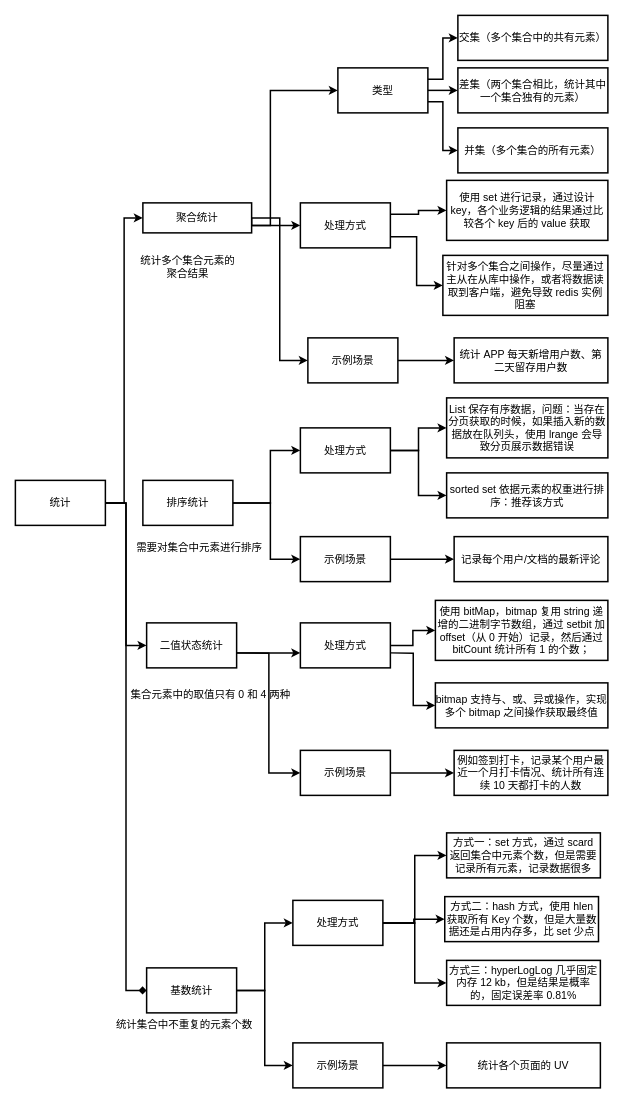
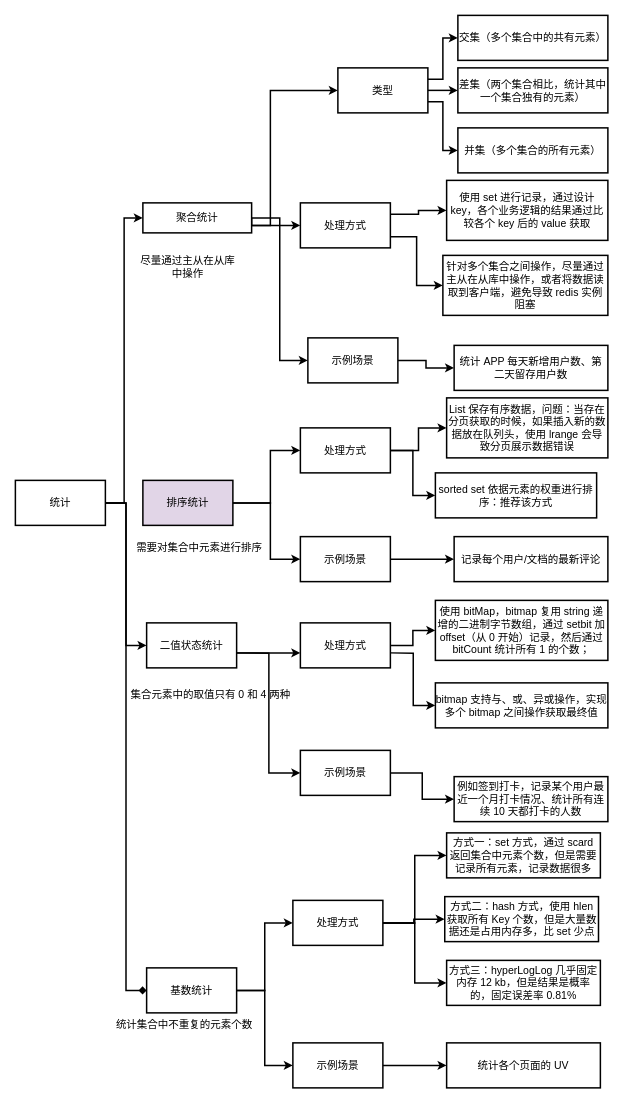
  <mxCell id="0" />
  <mxCell id="1" parent="0" />
  <mxCell id="2" style="edgeStyle=orthogonalEdgeStyle;rounded=0;orthogonalLoop=1;jettySize=auto;html=1;exitX=1;exitY=0.5;exitDx=0;exitDy=0;entryX=0;entryY=0.5;entryDx=0;entryDy=0;fontStyle=0;strokeWidth=2;fontSize=14;" parent="1" source="5" target="9" edge="1"><mxGeometry relative="1" as="geometry" /></mxCell>
  <mxCell id="3" style="edgeStyle=orthogonalEdgeStyle;rounded=0;orthogonalLoop=1;jettySize=auto;html=1;exitX=1;exitY=0.5;exitDx=0;exitDy=0;entryX=0;entryY=0.5;entryDx=0;entryDy=0;strokeWidth=2;fontSize=14;" parent="1" source="5" target="43" edge="1"><mxGeometry relative="1" as="geometry" /></mxCell>
  <mxCell id="4" style="edgeStyle=orthogonalEdgeStyle;rounded=0;orthogonalLoop=1;jettySize=auto;html=1;exitX=1;exitY=0.5;exitDx=0;exitDy=0;entryX=0;entryY=0.5;entryDx=0;entryDy=0;strokeWidth=2;fontSize=14;endArrow=diamond;" parent="1" source="5" target="15" edge="1"><mxGeometry relative="1" as="geometry" /></mxCell>
  <mxCell id="5" value="统计" style="whiteSpace=wrap;html=1;fontStyle=0;strokeWidth=2;fontSize=14;" parent="1" vertex="1"><mxGeometry x="20" y="640" width="120" height="60" as="geometry" /></mxCell>
  <mxCell id="6" value="" style="edgeStyle=orthogonalEdgeStyle;rounded=0;orthogonalLoop=1;jettySize=auto;html=1;fontStyle=0;strokeWidth=2;fontSize=14;entryX=0;entryY=0.5;entryDx=0;entryDy=0;" parent="1" source="9" target="20" edge="1"><mxGeometry relative="1" as="geometry"><Array as="points"><mxPoint x="360" y="300" /><mxPoint x="360" y="120" /></Array></mxGeometry></mxCell>
  <mxCell id="7" style="edgeStyle=orthogonalEdgeStyle;rounded=0;orthogonalLoop=1;jettySize=auto;html=1;exitX=1;exitY=0.5;exitDx=0;exitDy=0;entryX=0;entryY=0.5;entryDx=0;entryDy=0;fontStyle=0;strokeWidth=2;fontSize=14;" parent="1" source="9" target="26" edge="1"><mxGeometry relative="1" as="geometry"><mxPoint x="370" y="370" as="targetPoint" /><Array as="points"><mxPoint x="390" y="300" /><mxPoint x="390" y="300" /></Array></mxGeometry></mxCell>
  <mxCell id="8" style="edgeStyle=orthogonalEdgeStyle;rounded=0;orthogonalLoop=1;jettySize=auto;html=1;exitX=1;exitY=0.5;exitDx=0;exitDy=0;entryX=0;entryY=0.5;entryDx=0;entryDy=0;strokeWidth=2;fontSize=14;" parent="1" source="9" target="31" edge="1"><mxGeometry relative="1" as="geometry" /></mxCell>
  <mxCell id="9" value="聚合统计" style="whiteSpace=wrap;html=1;fontStyle=0;strokeWidth=2;fontSize=14;" parent="1" vertex="1"><mxGeometry x="190" y="270" width="145" height="40" as="geometry" /></mxCell>
  <mxCell id="10" style="edgeStyle=orthogonalEdgeStyle;rounded=0;orthogonalLoop=1;jettySize=auto;html=1;exitX=1;exitY=0.5;exitDx=0;exitDy=0;entryX=0;entryY=0.5;entryDx=0;entryDy=0;strokeWidth=2;fontSize=14;" parent="1" source="12" target="35" edge="1"><mxGeometry relative="1" as="geometry"><Array as="points"><mxPoint x="360" y="670" /><mxPoint x="360" y="600" /></Array></mxGeometry></mxCell>
  <mxCell id="11" style="edgeStyle=orthogonalEdgeStyle;rounded=0;orthogonalLoop=1;jettySize=auto;html=1;exitX=1;exitY=0.5;exitDx=0;exitDy=0;entryX=0;entryY=0.5;entryDx=0;entryDy=0;strokeWidth=2;fontSize=14;" parent="1" source="12" target="39" edge="1"><mxGeometry relative="1" as="geometry"><Array as="points"><mxPoint x="360" y="670" /><mxPoint x="360" y="745" /></Array></mxGeometry></mxCell>
- <mxCell id="12" value="排序统计" style="whiteSpace=wrap;html=1;fontStyle=0;strokeWidth=2;fontSize=14;" parent="1" vertex="1"><mxGeometry x="190" y="640" width="120" height="60" as="geometry" /></mxCell>
+ <mxCell id="12" value="排序统计" style="whiteSpace=wrap;html=1;fontStyle=0;strokeWidth=2;fontSize=14;fillColor=#e1d5e7;" parent="1" vertex="1"><mxGeometry x="190" y="640" width="120" height="60" as="geometry" /></mxCell>
  <mxCell id="13" style="edgeStyle=orthogonalEdgeStyle;rounded=0;orthogonalLoop=1;jettySize=auto;html=1;exitX=1;exitY=0.5;exitDx=0;exitDy=0;entryX=0;entryY=0.5;entryDx=0;entryDy=0;strokeWidth=2;fontSize=14;" parent="1" source="15" target="57" edge="1"><mxGeometry relative="1" as="geometry" /></mxCell>
  <mxCell id="14" style="edgeStyle=orthogonalEdgeStyle;rounded=0;orthogonalLoop=1;jettySize=auto;html=1;exitX=1;exitY=0.5;exitDx=0;exitDy=0;entryX=0;entryY=0.5;entryDx=0;entryDy=0;strokeWidth=2;fontSize=14;" parent="1" source="15" target="62" edge="1"><mxGeometry relative="1" as="geometry" /></mxCell>
  <mxCell id="15" value="基数统计" style="whiteSpace=wrap;html=1;fontStyle=0;strokeWidth=2;fontSize=14;" parent="1" vertex="1"><mxGeometry x="195" y="1290" width="120" height="60" as="geometry" /></mxCell>
- <mxCell id="16" value="统计多个集合元素的聚合结果" style="text;html=1;strokeColor=none;fillColor=none;align=center;verticalAlign=middle;whiteSpace=wrap;rounded=0;fontStyle=0;strokeWidth=2;fontSize=14;" parent="1" vertex="1"><mxGeometry x="185" y="330" width="130" height="50" as="geometry" /></mxCell>
+ <mxCell id="16" value="尽量通过主从在从库中操作" style="text;html=1;strokeColor=none;fillColor=none;align=center;verticalAlign=middle;whiteSpace=wrap;rounded=0;fontStyle=0;strokeWidth=2;fontSize=14;" parent="1" vertex="1"><mxGeometry x="185" y="330" width="130" height="50" as="geometry" /></mxCell>
  <mxCell id="17" value="" style="edgeStyle=orthogonalEdgeStyle;rounded=0;orthogonalLoop=1;jettySize=auto;html=1;exitX=1;exitY=0.25;exitDx=0;exitDy=0;entryX=0;entryY=0.5;entryDx=0;entryDy=0;fontStyle=0;strokeWidth=2;fontSize=14;" parent="1" source="20" target="21" edge="1"><mxGeometry relative="1" as="geometry" /></mxCell>
  <mxCell id="18" value="" style="edgeStyle=orthogonalEdgeStyle;rounded=0;orthogonalLoop=1;jettySize=auto;html=1;fontStyle=0;strokeWidth=2;fontSize=14;" parent="1" source="20" target="22" edge="1"><mxGeometry relative="1" as="geometry" /></mxCell>
  <mxCell id="19" style="edgeStyle=orthogonalEdgeStyle;rounded=0;orthogonalLoop=1;jettySize=auto;html=1;exitX=1;exitY=0.75;exitDx=0;exitDy=0;entryX=0;entryY=0.5;entryDx=0;entryDy=0;fontStyle=0;strokeWidth=2;fontSize=14;" parent="1" source="20" target="23" edge="1"><mxGeometry relative="1" as="geometry"><mxPoint x="580" as="targetPoint" y="220" /></mxGeometry></mxCell>
  <mxCell id="20" value="类型" style="whiteSpace=wrap;html=1;fontStyle=0;strokeWidth=2;fontSize=14;" parent="1" vertex="1"><mxGeometry x="450" y="90" width="120" height="60" as="geometry" /></mxCell>
  <mxCell id="21" value="交集（多个集合中的共有元素）" style="whiteSpace=wrap;html=1;fontStyle=0;strokeWidth=2;fontSize=14;" parent="1" vertex="1"><mxGeometry x="610" y="20" width="200" height="60" as="geometry" /></mxCell>
  <mxCell id="22" value="差集（两个集合相比，统计其中一个集合独有的元素）" style="whiteSpace=wrap;html=1;fontStyle=0;strokeWidth=2;fontSize=14;" parent="1" vertex="1"><mxGeometry x="610" y="90" width="200" height="60" as="geometry" /></mxCell>
  <mxCell id="23" value="并集（多个集合的所有元素）" style="whiteSpace=wrap;html=1;fontStyle=0;strokeWidth=2;fontSize=14;" parent="1" vertex="1"><mxGeometry x="610" y="170" width="200" height="60" as="geometry" /></mxCell>
  <mxCell id="24" style="edgeStyle=orthogonalEdgeStyle;rounded=0;orthogonalLoop=1;jettySize=auto;html=1;exitX=1;exitY=0.75;exitDx=0;exitDy=0;entryX=0;entryY=0.5;entryDx=0;entryDy=0;fontStyle=0;strokeWidth=2;fontSize=14;" parent="1" source="26" target="28" edge="1"><mxGeometry relative="1" as="geometry" /></mxCell>
  <mxCell id="25" style="edgeStyle=orthogonalEdgeStyle;rounded=0;orthogonalLoop=1;jettySize=auto;html=1;exitX=1;exitY=0.25;exitDx=0;exitDy=0;entryX=0;entryY=0.5;entryDx=0;entryDy=0;fontStyle=0;strokeWidth=2;fontSize=14;" parent="1" source="26" target="27" edge="1"><mxGeometry relative="1" as="geometry" /></mxCell>
  <mxCell id="26" value="处理方式" style="whiteSpace=wrap;html=1;fontStyle=0;strokeWidth=2;fontSize=14;" parent="1" vertex="1"><mxGeometry x="400" y="270" width="120" height="60" as="geometry" /></mxCell>
  <mxCell id="27" value="使用 set 进行记录，通过设计 key，各个业务逻辑的结果通过比较各个 key 后的 value 获取" style="whiteSpace=wrap;html=1;fontStyle=0;strokeWidth=2;fontSize=14;" parent="1" vertex="1"><mxGeometry x="595" y="240" width="215" height="80" as="geometry" /></mxCell>
  <mxCell id="28" value="针对多个集合之间操作，尽量通过主从在从库中操作，或者将数据读取到客户端，避免导致 redis 实例阻塞" style="whiteSpace=wrap;html=1;fontStyle=0;strokeWidth=2;fontSize=14;" parent="1" vertex="1"><mxGeometry x="590" y="340" width="220" height="80" as="geometry" /></mxCell>
  <mxCell id="29" value="需要对集合中元素进行排序" style="text;html=1;align=center;verticalAlign=middle;resizable=0;points=[];autosize=1;strokeColor=none;fillColor=none;fontSize=14;strokeWidth=2;" parent="1" vertex="1"><mxGeometry x="170" y="715" width="190" height="30" as="geometry" /></mxCell>
  <mxCell id="30" style="edgeStyle=orthogonalEdgeStyle;rounded=0;orthogonalLoop=1;jettySize=auto;html=1;exitX=1;exitY=0.5;exitDx=0;exitDy=0;entryX=0;entryY=0.5;entryDx=0;entryDy=0;strokeWidth=2;fontSize=14;" parent="1" source="31" target="32" edge="1"><mxGeometry relative="1" as="geometry" /></mxCell>
  <mxCell id="31" value="示例场景" style="whiteSpace=wrap;html=1;fontStyle=0;strokeWidth=2;fontSize=14;" parent="1" vertex="1"><mxGeometry x="410" y="450" width="120" height="60" as="geometry" /></mxCell>
- <mxCell id="32" value="统计 APP 每天新增用户数、第二天留存用户数" style="whiteSpace=wrap;html=1;fontStyle=0;strokeWidth=2;fontSize=14;" parent="1" vertex="1"><mxGeometry x="605" y="450" width="205" height="60" as="geometry" /></mxCell>
+ <mxCell id="32" value="统计 APP 每天新增用户数、第二天留存用户数" style="whiteSpace=wrap;html=1;fontStyle=0;strokeWidth=2;fontSize=14;" parent="1" vertex="1"><mxGeometry x="605" y="460" width="205" height="60" as="geometry" /></mxCell>
  <mxCell id="33" value="" style="edgeStyle=orthogonalEdgeStyle;rounded=0;orthogonalLoop=1;jettySize=auto;html=1;strokeWidth=2;fontSize=14;" parent="1" source="35" target="36" edge="1"><mxGeometry relative="1" as="geometry" /></mxCell>
  <mxCell id="34" style="edgeStyle=orthogonalEdgeStyle;rounded=0;orthogonalLoop=1;jettySize=auto;html=1;exitX=1;exitY=0.5;exitDx=0;exitDy=0;entryX=0;entryY=0.5;entryDx=0;entryDy=0;strokeWidth=2;fontSize=14;" parent="1" source="35" target="37" edge="1"><mxGeometry relative="1" as="geometry" /></mxCell>
  <mxCell id="35" value="处理方式" style="whiteSpace=wrap;html=1;fontStyle=0;strokeWidth=2;fontSize=14;" parent="1" vertex="1"><mxGeometry x="400" y="570" width="120" height="60" as="geometry" /></mxCell>
  <mxCell id="36" value="List 保存有序数据，问题：当存在分页获取的时候，如果插入新的数据放在队列头，使用 lrange 会导致分页展示数据错误" style="whiteSpace=wrap;html=1;fontSize=14;fontStyle=0;strokeWidth=2;" parent="1" vertex="1"><mxGeometry x="595" y="530" width="215" height="80" as="geometry" /></mxCell>
- <mxCell id="37" value="sorted set 依据元素的权重进行排序：推荐该方式" style="whiteSpace=wrap;html=1;fontSize=14;fontStyle=0;strokeWidth=2;" parent="1" vertex="1"><mxGeometry x="595" y="630" width="215" height="60" as="geometry" /></mxCell>
+ <mxCell id="37" value="sorted set 依据元素的权重进行排序：推荐该方式" style="whiteSpace=wrap;html=1;fontSize=14;fontStyle=0;strokeWidth=2;" parent="1" vertex="1"><mxGeometry x="580" y="630" width="215" height="60" as="geometry" /></mxCell>
  <mxCell id="38" style="edgeStyle=orthogonalEdgeStyle;rounded=0;orthogonalLoop=1;jettySize=auto;html=1;exitX=1;exitY=0.5;exitDx=0;exitDy=0;entryX=0;entryY=0.5;entryDx=0;entryDy=0;strokeWidth=2;fontSize=14;" parent="1" source="39" target="40" edge="1"><mxGeometry relative="1" as="geometry" /></mxCell>
  <mxCell id="39" value="示例场景" style="whiteSpace=wrap;html=1;fontStyle=0;strokeWidth=2;fontSize=14;" parent="1" vertex="1"><mxGeometry x="400" y="715" width="120" height="60" as="geometry" /></mxCell>
  <mxCell id="40" value="记录每个用户/文档的最新评论" style="whiteSpace=wrap;html=1;fontStyle=0;strokeWidth=2;fontSize=14;" parent="1" vertex="1"><mxGeometry x="605" y="715" width="205" height="60" as="geometry" /></mxCell>
  <mxCell id="41" style="edgeStyle=orthogonalEdgeStyle;rounded=0;orthogonalLoop=1;jettySize=auto;html=1;exitX=1;exitY=0.5;exitDx=0;exitDy=0;entryX=0;entryY=0.5;entryDx=0;entryDy=0;strokeWidth=2;fontSize=14;" parent="1" edge="1"><mxGeometry relative="1" as="geometry"><mxPoint x="315" y="870" as="sourcePoint" /><mxPoint x="400" y="870" as="targetPoint" /></mxGeometry></mxCell>
  <mxCell id="42" style="edgeStyle=orthogonalEdgeStyle;rounded=0;orthogonalLoop=1;jettySize=auto;html=1;exitX=1;exitY=0.5;exitDx=0;exitDy=0;entryX=0;entryY=0.5;entryDx=0;entryDy=0;strokeWidth=2;fontSize=14;" parent="1" target="49" edge="1"><mxGeometry relative="1" as="geometry"><mxPoint x="315" y="870" as="sourcePoint" /></mxGeometry></mxCell>
  <mxCell id="43" value="二值状态统计" style="whiteSpace=wrap;html=1;fontStyle=0;strokeWidth=2;fontSize=14;" parent="1" vertex="1"><mxGeometry x="195" y="830" width="120" height="60" as="geometry" /></mxCell>
  <mxCell id="44" value="" style="edgeStyle=orthogonalEdgeStyle;rounded=0;orthogonalLoop=1;jettySize=auto;html=1;strokeWidth=2;fontSize=14;" parent="1" source="46" target="51" edge="1"><mxGeometry relative="1" as="geometry" /></mxCell>
  <mxCell id="45" style="edgeStyle=orthogonalEdgeStyle;rounded=0;orthogonalLoop=1;jettySize=auto;html=1;exitX=1;exitY=0.5;exitDx=0;exitDy=0;entryX=0;entryY=0.5;entryDx=0;entryDy=0;strokeWidth=2;fontSize=14;" parent="1" target="52" edge="1"><mxGeometry relative="1" as="geometry"><mxPoint x="520" y="870" as="sourcePoint" /></mxGeometry></mxCell>
  <mxCell id="46" value="处理方式" style="whiteSpace=wrap;html=1;fontStyle=0;strokeWidth=2;fontSize=14;" parent="1" vertex="1"><mxGeometry x="400" y="830" width="120" height="60" as="geometry" /></mxCell>
  <mxCell id="47" value="集合元素中的取值只有 0 和 4 两种" style="text;html=1;align=center;verticalAlign=middle;resizable=0;points=[];autosize=1;strokeColor=none;fillColor=none;fontSize=14;" parent="1" vertex="1"><mxGeometry x="160" y="910" width="240" height="30" as="geometry" /></mxCell>
  <mxCell id="48" style="edgeStyle=orthogonalEdgeStyle;rounded=0;orthogonalLoop=1;jettySize=auto;html=1;exitX=1;exitY=0.5;exitDx=0;exitDy=0;entryX=0;entryY=0.5;entryDx=0;entryDy=0;strokeWidth=2;fontSize=14;" parent="1" source="49" target="50" edge="1"><mxGeometry relative="1" as="geometry" /></mxCell>
  <mxCell id="49" value="示例场景" style="whiteSpace=wrap;html=1;fontStyle=0;strokeWidth=2;fontSize=14;" parent="1" vertex="1"><mxGeometry x="400" y="1000" width="120" height="60" as="geometry" /></mxCell>
- <mxCell id="50" value="例如签到打卡，记录某个用户最近一个月打卡情况、统计所有连续 10 天都打卡的人数" style="whiteSpace=wrap;html=1;fontStyle=0;strokeWidth=2;fontSize=14;" parent="1" vertex="1"><mxGeometry x="605" y="1000" width="205" height="60" as="geometry" /></mxCell>
+ <mxCell id="50" value="例如签到打卡，记录某个用户最近一个月打卡情况、统计所有连续 10 天都打卡的人数" style="whiteSpace=wrap;html=1;fontStyle=0;strokeWidth=2;fontSize=14;" parent="1" vertex="1"><mxGeometry x="605" y="1035" width="205" height="60" as="geometry" /></mxCell>
  <mxCell id="51" value="使用 bitMap，bitmap 复用 string 递增的二进制字节数组，通过 setbit 加 offset（从 0 开始）记录，然后通过 bitCount 统计所有 1 的个数；" style="whiteSpace=wrap;html=1;fontSize=14;fontStyle=0;strokeWidth=2;" parent="1" vertex="1"><mxGeometry x="580" y="800" width="230" height="80" as="geometry" /></mxCell>
  <mxCell id="52" value="bitmap 支持与、或、异或操作，实现多个 bitmap 之间操作获取最终值" style="whiteSpace=wrap;html=1;fontSize=14;fontStyle=0;strokeWidth=2;" parent="1" vertex="1"><mxGeometry x="580" y="910" width="230" height="60" as="geometry" /></mxCell>
  <mxCell id="53" value="统计集合中不重复的元素个数" style="text;html=1;align=center;verticalAlign=middle;resizable=0;points=[];autosize=1;strokeColor=none;fillColor=none;fontSize=14;" parent="1" vertex="1"><mxGeometry x="140" y="1350" width="210" height="30" as="geometry" /></mxCell>
  <mxCell id="54" style="edgeStyle=orthogonalEdgeStyle;rounded=0;orthogonalLoop=1;jettySize=auto;html=1;exitX=1;exitY=0.5;exitDx=0;exitDy=0;entryX=0;entryY=0.5;entryDx=0;entryDy=0;strokeWidth=2;fontSize=14;" parent="1" source="57" target="58" edge="1"><mxGeometry relative="1" as="geometry" /></mxCell>
  <mxCell id="55" style="edgeStyle=orthogonalEdgeStyle;rounded=0;orthogonalLoop=1;jettySize=auto;html=1;exitX=1;exitY=0.5;exitDx=0;exitDy=0;entryX=0;entryY=0.5;entryDx=0;entryDy=0;strokeWidth=2;fontSize=14;" parent="1" source="57" target="59" edge="1"><mxGeometry relative="1" as="geometry" /></mxCell>
  <mxCell id="56" style="edgeStyle=orthogonalEdgeStyle;rounded=0;orthogonalLoop=1;jettySize=auto;html=1;exitX=1;exitY=0.5;exitDx=0;exitDy=0;entryX=0;entryY=0.5;entryDx=0;entryDy=0;strokeWidth=2;fontSize=14;" parent="1" source="57" target="60" edge="1"><mxGeometry relative="1" as="geometry" /></mxCell>
  <mxCell id="57" value="处理方式" style="whiteSpace=wrap;html=1;fontStyle=0;strokeWidth=2;fontSize=14;" parent="1" vertex="1"><mxGeometry x="390" y="1200" width="120" height="60" as="geometry" /></mxCell>
  <mxCell id="58" value="方式一：set 方式，通过 scard 返回集合中元素个数，但是需要记录所有元素，记录数据很多" style="whiteSpace=wrap;html=1;fontStyle=0;strokeWidth=2;fontSize=14;" parent="1" vertex="1"><mxGeometry x="595" y="1110" width="205" height="60" as="geometry" /></mxCell>
  <mxCell id="59" value="方式二：hash 方式，使用 hlen 获取所有 Key 个数，但是大量数据还是占用内存多，比 set 少点" style="whiteSpace=wrap;html=1;fontStyle=0;strokeWidth=2;fontSize=14;" parent="1" vertex="1"><mxGeometry x="592.5" y="1195" width="205" height="60" as="geometry" /></mxCell>
  <mxCell id="60" value="方式三：hyperLogLog 几乎固定内存 12 kb，但是结果是概率的，固定误差率 0.81%" style="whiteSpace=wrap;html=1;fontStyle=0;strokeWidth=2;fontSize=14;" parent="1" vertex="1"><mxGeometry x="595" y="1280" width="205" height="60" as="geometry" /></mxCell>
  <mxCell id="61" style="edgeStyle=orthogonalEdgeStyle;rounded=0;orthogonalLoop=1;jettySize=auto;html=1;exitX=1;exitY=0.5;exitDx=0;exitDy=0;entryX=0;entryY=0.5;entryDx=0;entryDy=0;strokeWidth=2;fontSize=14;" parent="1" source="62" target="63" edge="1"><mxGeometry relative="1" as="geometry" /></mxCell>
  <mxCell id="62" value="示例场景" style="whiteSpace=wrap;html=1;fontStyle=0;strokeWidth=2;fontSize=14;" parent="1" vertex="1"><mxGeometry x="390" y="1390" width="120" height="60" as="geometry" /></mxCell>
  <mxCell id="63" value="统计各个页面的 UV" style="whiteSpace=wrap;html=1;fontStyle=0;strokeWidth=2;fontSize=14;" parent="1" vertex="1"><mxGeometry x="595" y="1390" width="205" height="60" as="geometry" /></mxCell>
